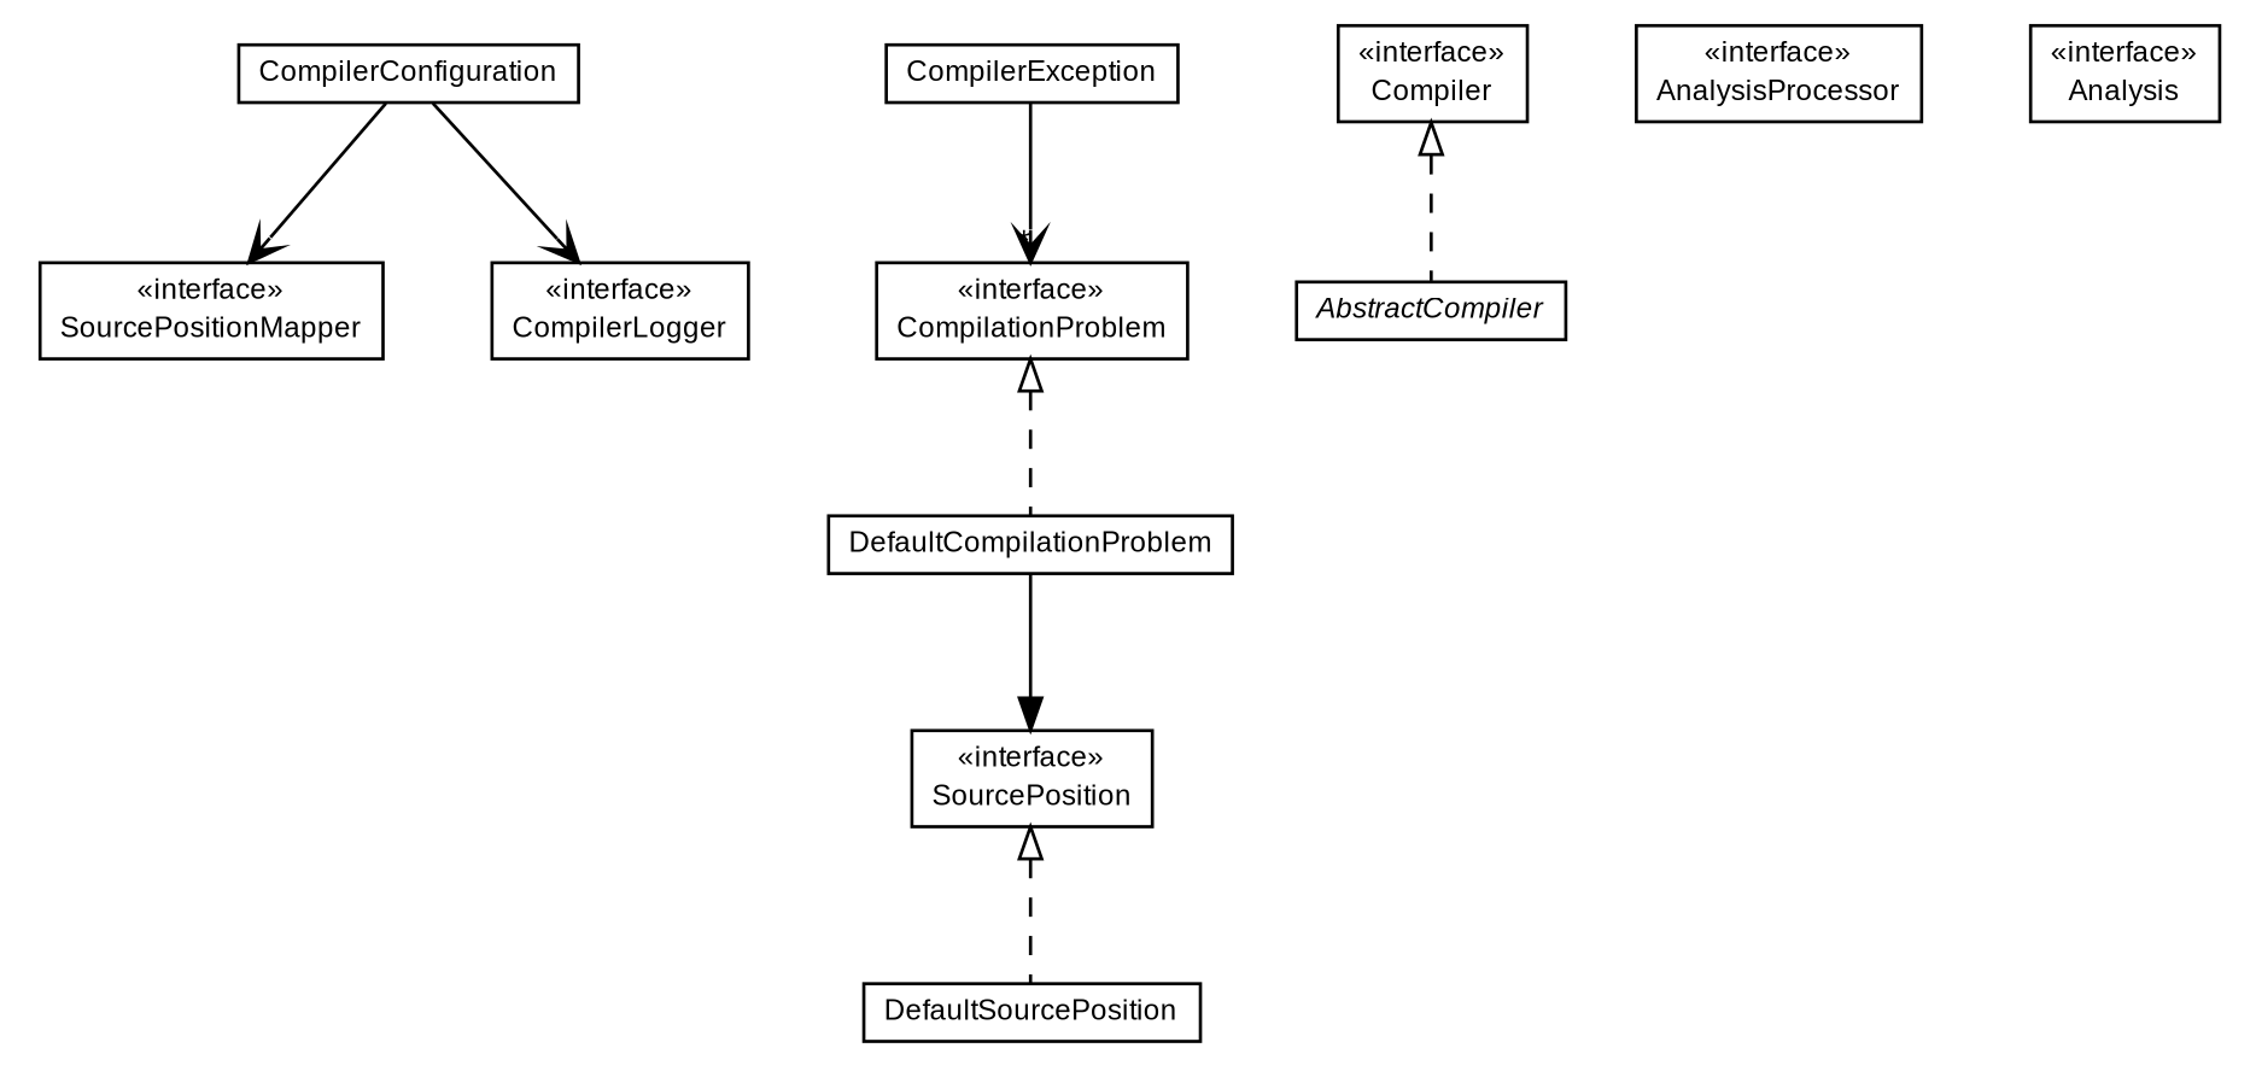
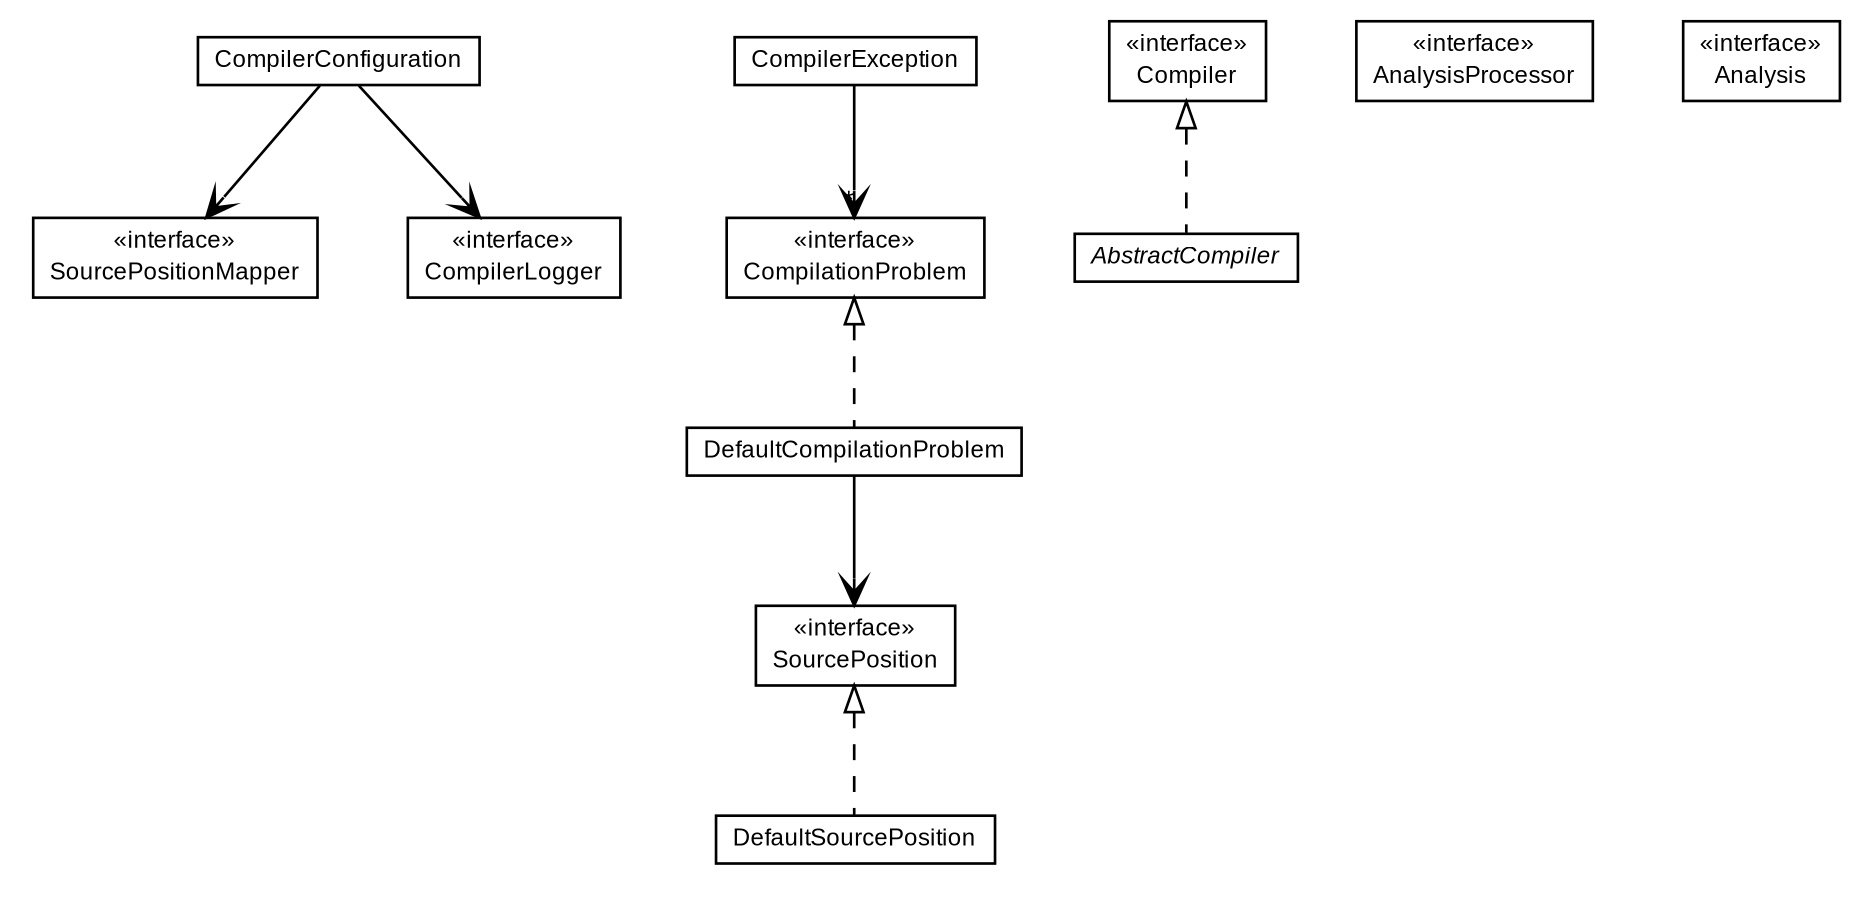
  digraph {
    nodesep=0.25
    ranksep=0.5
    node [fontcolor=black fontname=arial fontsize=9.0 shape=plaintext]
    edge [fontname=arial fontsize=10.0 headport=p labelfontname=arial labelfontsize=10 tailport=p arrowhead=open color=black fontcolor=black]
    n1 [label=<<table title="com.google.code.sbt.compiler.api.SourcePositionMapper" border="0" cellborder="1" cellspacing="0" cellpadding="2" port="p" href="./SourcePositionMapper.html"> 		<tr><td><table border="0" cellspacing="0" cellpadding="1"> <tr><td align="center" balign="center"> &#171;interface&#187; </td></tr> <tr><td align="center" balign="center"> SourcePositionMapper </td></tr> 		</table></td></tr> 		</table>>]
    n2 [label=<<table title="com.google.code.sbt.compiler.api.SourcePosition" border="0" cellborder="1" cellspacing="0" cellpadding="2" port="p" href="./SourcePosition.html"> 		<tr><td><table border="0" cellspacing="0" cellpadding="1"> <tr><td align="center" balign="center"> &#171;interface&#187; </td></tr> <tr><td align="center" balign="center"> SourcePosition </td></tr> 		</table></td></tr> 		</table>>]
    n3 [label=<<table title="com.google.code.sbt.compiler.api.DefaultSourcePosition" border="0" cellborder="1" cellspacing="0" cellpadding="2" port="p" href="./DefaultSourcePosition.html"> 		<tr><td><table border="0" cellspacing="0" cellpadding="1"> <tr><td align="center" balign="center"> DefaultSourcePosition </td></tr> 		</table></td></tr> 		</table>>]
    n4 [label=<<table title="com.google.code.sbt.compiler.api.DefaultCompilationProblem" border="0" cellborder="1" cellspacing="0" cellpadding="2" port="p" href="./DefaultCompilationProblem.html"> 		<tr><td><table border="0" cellspacing="0" cellpadding="1"> <tr><td align="center" balign="center"> DefaultCompilationProblem </td></tr> 		</table></td></tr> 		</table>>]
    n5 [label=<<table title="com.google.code.sbt.compiler.api.CompilerLogger" border="0" cellborder="1" cellspacing="0" cellpadding="2" port="p" href="./CompilerLogger.html"> 		<tr><td><table border="0" cellspacing="0" cellpadding="1"> <tr><td align="center" balign="center"> &#171;interface&#187; </td></tr> <tr><td align="center" balign="center"> CompilerLogger </td></tr> 		</table></td></tr> 		</table>>]
    n6 [label=<<table title="com.google.code.sbt.compiler.api.CompilerException" border="0" cellborder="1" cellspacing="0" cellpadding="2" port="p" href="./CompilerException.html"> 		<tr><td><table border="0" cellspacing="0" cellpadding="1"> <tr><td align="center" balign="center"> CompilerException </td></tr> 		</table></td></tr> 		</table>>]
    n7 [label=<<table title="com.google.code.sbt.compiler.api.CompilationProblem" border="0" cellborder="1" cellspacing="0" cellpadding="2" port="p" href="./CompilationProblem.html"> 		<tr><td><table border="0" cellspacing="0" cellpadding="1"> <tr><td align="center" balign="center"> &#171;interface&#187; </td></tr> <tr><td align="center" balign="center"> CompilationProblem </td></tr> 		</table></td></tr> 		</table>>]
    n8 [label=<<table title="com.google.code.sbt.compiler.api.CompilerConfiguration" border="0" cellborder="1" cellspacing="0" cellpadding="2" port="p" href="./CompilerConfiguration.html"> 		<tr><td><table border="0" cellspacing="0" cellpadding="1"> <tr><td align="center" balign="center"> CompilerConfiguration </td></tr> 		</table></td></tr> 		</table>>]
    n9 [label=<<table title="com.google.code.sbt.compiler.api.Compiler" border="0" cellborder="1" cellspacing="0" cellpadding="2" port="p" href="./Compiler.html"> 		<tr><td><table border="0" cellspacing="0" cellpadding="1"> <tr><td align="center" balign="center"> &#171;interface&#187; </td></tr> <tr><td align="center" balign="center"> Compiler </td></tr> 		</table></td></tr> 		</table>>]
    n10 [label=<<table title="com.google.code.sbt.compiler.api.AbstractCompiler" border="0" cellborder="1" cellspacing="0" cellpadding="2" port="p" href="./AbstractCompiler.html"> 		<tr><td><table border="0" cellspacing="0" cellpadding="1"> <tr><td align="center" balign="center"><font face="arial italic"> AbstractCompiler </font></td></tr> 		</table></td></tr> 		</table>>]
    n11 [label=<<table title="com.google.code.sbt.compiler.api.AnalysisProcessor" border="0" cellborder="1" cellspacing="0" cellpadding="2" port="p" href="./AnalysisProcessor.html"> 		<tr><td><table border="0" cellspacing="0" cellpadding="1"> <tr><td align="center" balign="center"> &#171;interface&#187; </td></tr> <tr><td align="center" balign="center"> AnalysisProcessor </td></tr> 		</table></td></tr> 		</table>>]
    n12 [label=<<table title="com.google.code.sbt.compiler.api.Analysis" border="0" cellborder="1" cellspacing="0" cellpadding="2" port="p" href="./Analysis.html"> 		<tr><td><table border="0" cellspacing="0" cellpadding="1"> <tr><td align="center" balign="center"> &#171;interface&#187; </td></tr> <tr><td align="center" balign="center"> Analysis </td></tr> 		</table></td></tr> 		</table>>]
    n2 -> n3 [arrowtail=empty dir=back fontsize=10 style=dashed arrowhead="" color="" fontcolor=""]
-   n4 -> n2 [arrowhead=normal]
+   n4 -> n2
    n6 -> n7 [headlabel="*"]
    n7 -> n4 [arrowtail=empty dir=back fontsize=10 style=dashed arrowhead="" color="" fontcolor=""]
    n8 -> n1
    n8 -> n5
    n9 -> n10 [arrowtail=empty dir=back fontsize=10 style=dashed arrowhead="" color="" fontcolor=""]
  }
